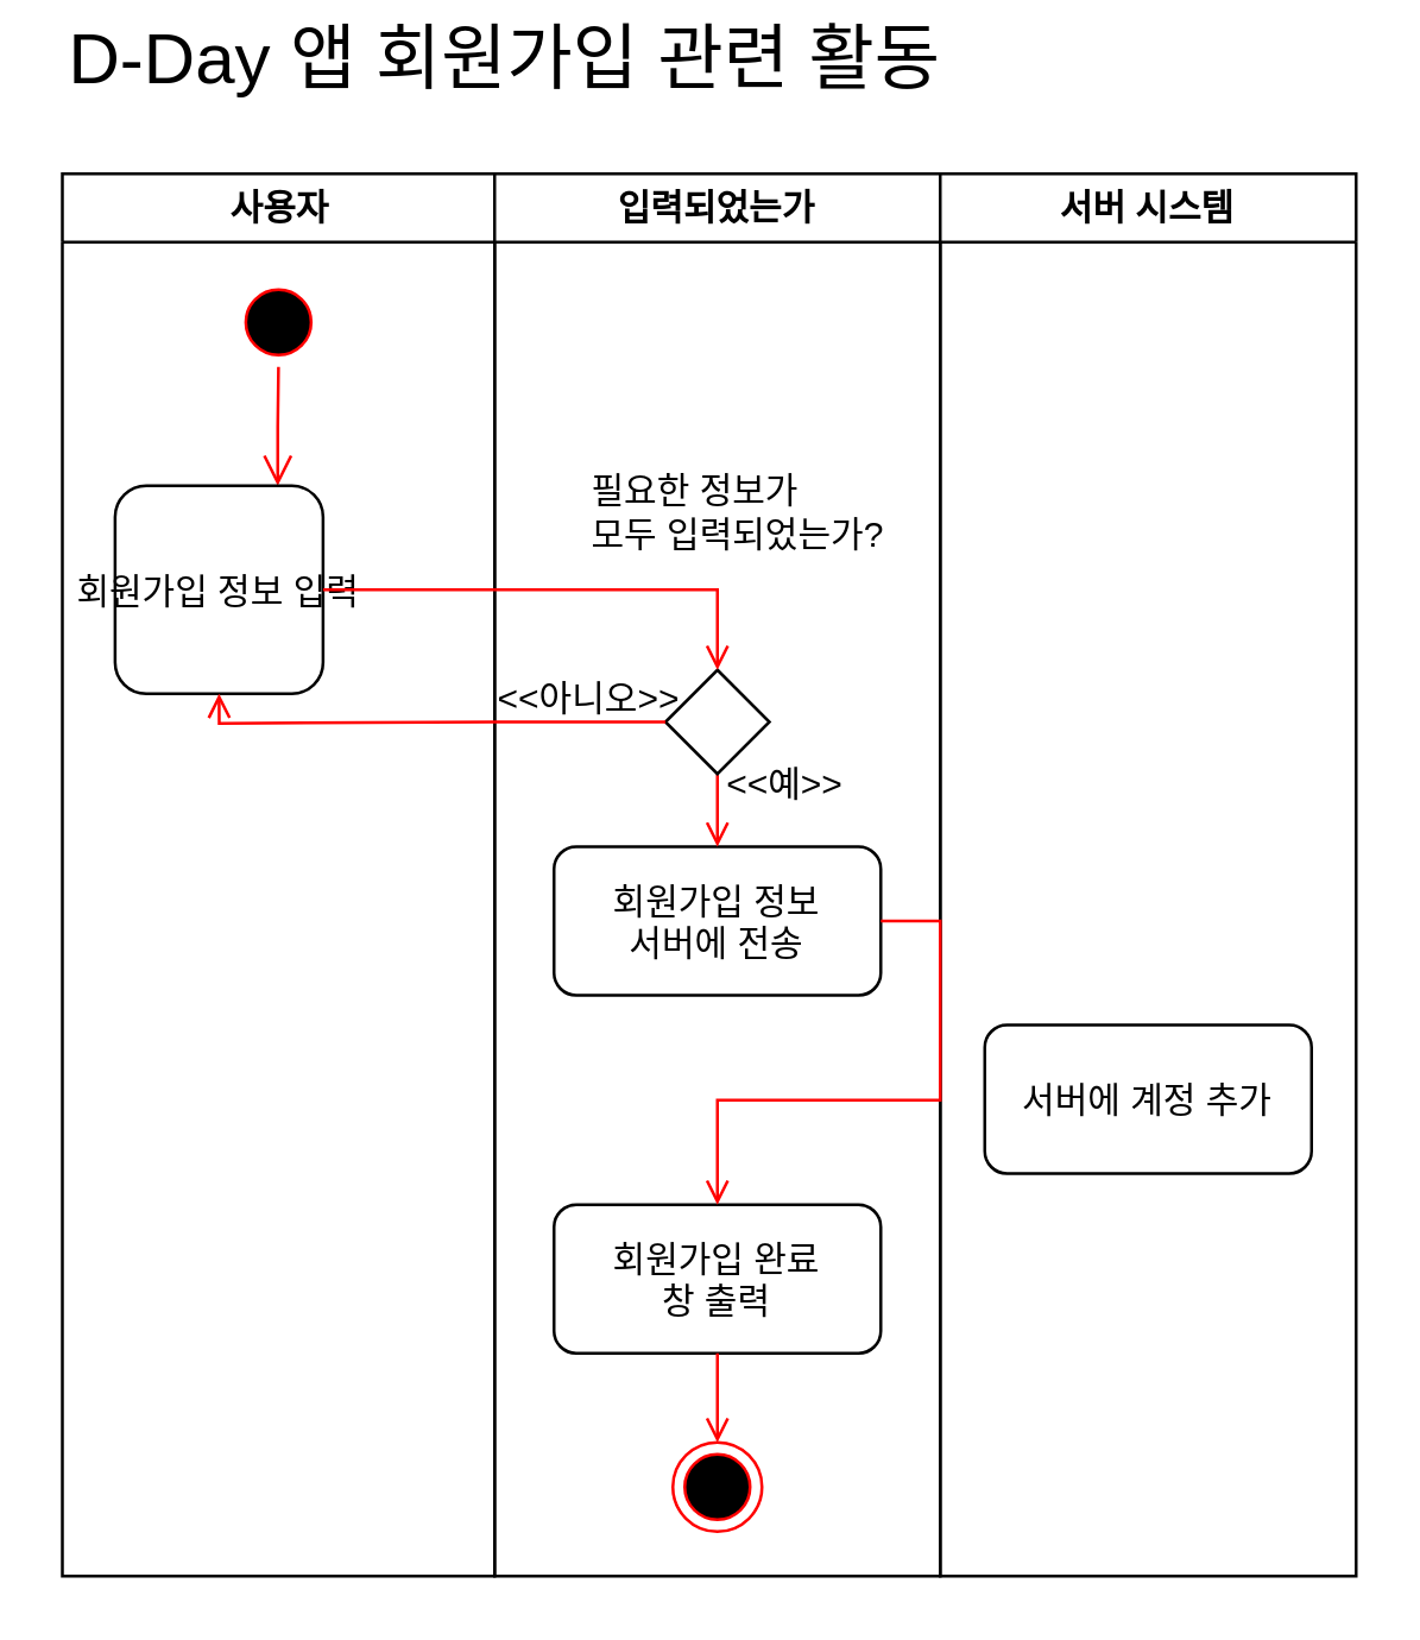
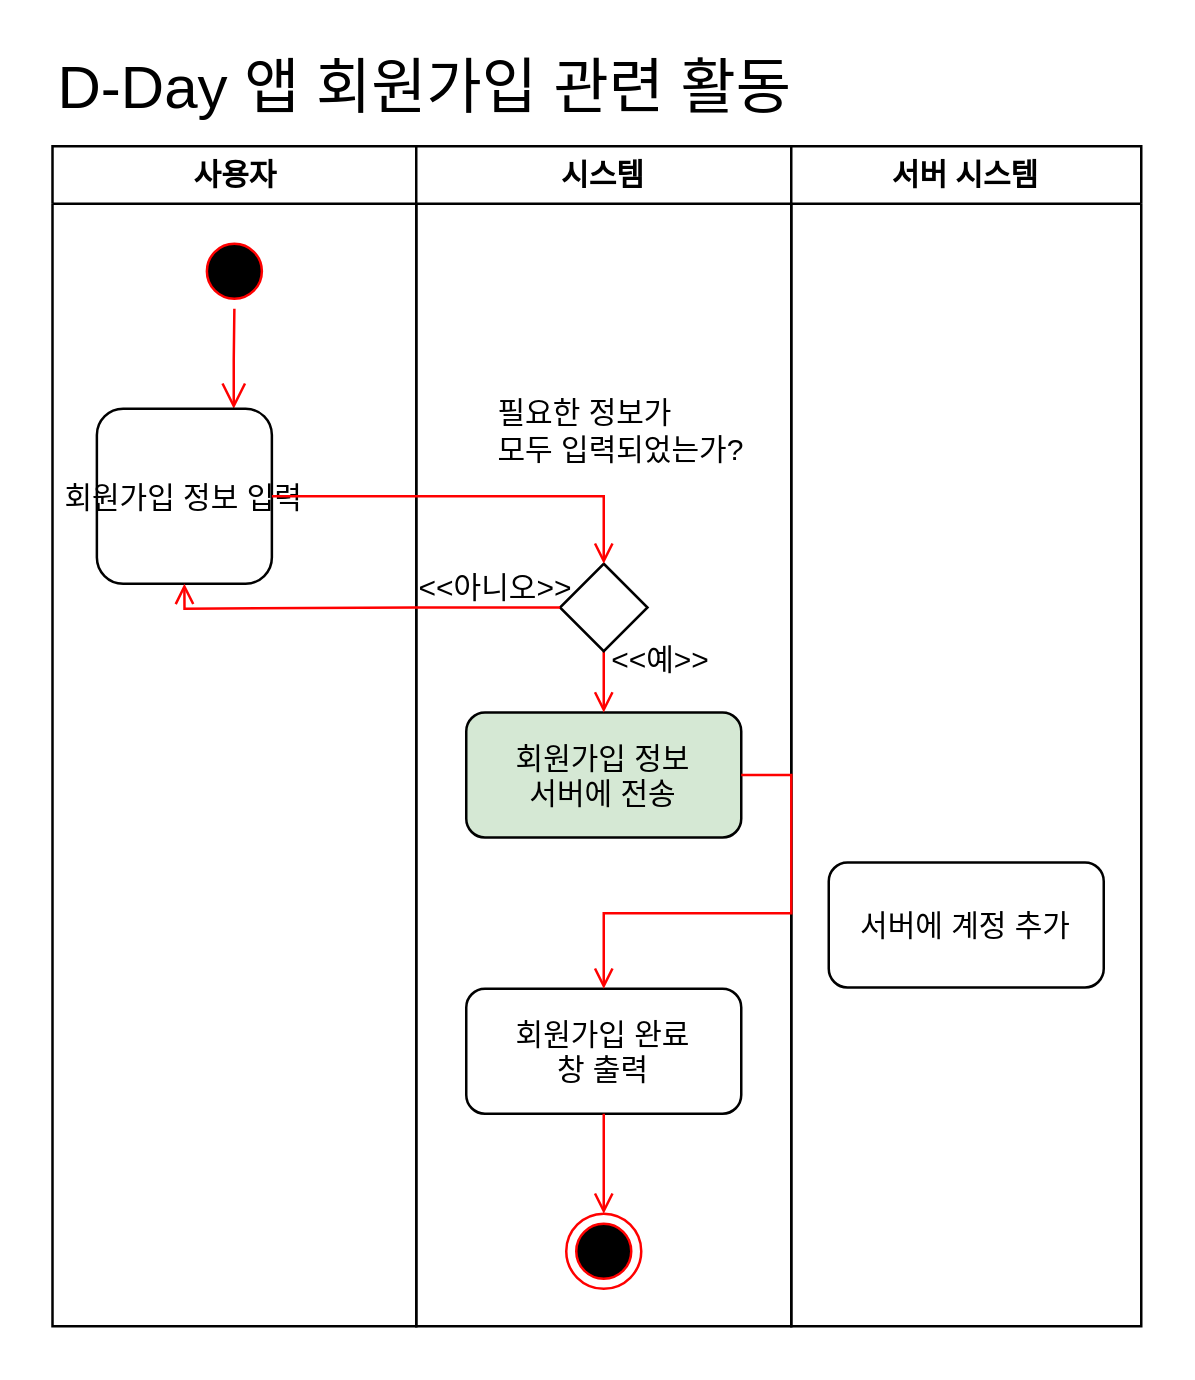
  <mxCell id="0" />
  <mxCell id="1" parent="0" />
  <mxCell id="2" value="사용자" style="swimlane;whiteSpace=wrap;startSize=23;" parent="1" vertex="1"><mxGeometry x="20.5" y="58" width="145.5" height="472" as="geometry"><mxRectangle x="164.5" y="128" width="70" height="30" as="alternateBounds" /></mxGeometry></mxCell>
  <mxCell id="3" value="" style="ellipse;shape=startState;fillColor=#000000;strokeColor=#ff0000;" parent="2" vertex="1"><mxGeometry x="57.75" y="35" width="30" height="30" as="geometry" /></mxCell>
  <mxCell id="4" value="" style="edgeStyle=elbowEdgeStyle;elbow=horizontal;verticalAlign=bottom;endArrow=open;endSize=8;strokeColor=#FF0000;endFill=1;rounded=0" parent="2" source="3" target="5" edge="1"><mxGeometry x="90" y="40" as="geometry"><mxPoint x="72.75" y="105" as="targetPoint" /></mxGeometry></mxCell>
  <mxCell id="5" value="회원가입 정보 입력" style="rounded=1;" parent="2" vertex="1"><mxGeometry x="17.75" y="105" width="70" height="70" as="geometry" /></mxCell>
- <mxCell id="6" value="입력되었는가" style="swimlane;whiteSpace=wrap;container=0;" parent="1" vertex="1"><mxGeometry x="166" y="58" width="150" height="472" as="geometry" /></mxCell>
- <mxCell id="7" value="회원가입 완료&#10;창 출력" style="rounded=1;" parent="6" vertex="1"><mxGeometry x="20" y="347" width="110" height="50" as="geometry" /></mxCell>
- <mxCell id="8" value="회원가입 정보&#10;서버에 전송" style="rounded=1;" parent="6" vertex="1"><mxGeometry x="20" y="226.5" width="110" height="50" as="geometry" /></mxCell>
+ <mxCell id="6" value="시스템" style="swimlane;whiteSpace=wrap;container=0;" parent="1" vertex="1"><mxGeometry x="166" y="58" width="150" height="472" as="geometry" /></mxCell>
+ <mxCell id="7" value="회원가입 완료&#10;창 출력" style="rounded=1;" parent="6" vertex="1"><mxGeometry x="20" y="337" width="110" height="50" as="geometry" /></mxCell>
+ <mxCell id="8" value="회원가입 정보&#10;서버에 전송" style="rounded=1;fillColor=#d5e8d4;" parent="6" vertex="1"><mxGeometry x="20" y="226.5" width="110" height="50" as="geometry" /></mxCell>
  <mxCell id="9" value="" style="endArrow=open;strokeColor=#FF0000;endFill=1;rounded=0;entryX=0.5;entryY=0;entryDx=0;entryDy=0;exitX=0.5;exitY=1;exitDx=0;exitDy=0;" parent="6" source="10" target="8" edge="1"><mxGeometry relative="1" as="geometry"><mxPoint x="197.5" y="221.5" as="sourcePoint" /><mxPoint x="135" y="419" as="targetPoint" /><Array as="points" /></mxGeometry></mxCell>
  <mxCell id="10" value="" style="rhombus;whiteSpace=wrap;html=1;" parent="6" vertex="1"><mxGeometry x="57.5" y="167" width="35" height="35" as="geometry" /></mxCell>
  <mxCell id="11" value="" style="ellipse;shape=endState;fillColor=#000000;strokeColor=#ff0000" parent="6" vertex="1"><mxGeometry x="60" y="427" width="30" height="30" as="geometry" /></mxCell>
  <mxCell id="12" value="" style="endArrow=open;strokeColor=#FF0000;endFill=1;rounded=0;entryX=0.5;entryY=0;entryDx=0;entryDy=0;exitX=0.5;exitY=1;exitDx=0;exitDy=0;" parent="6" source="7" target="11" edge="1"><mxGeometry relative="1" as="geometry"><mxPoint x="120.5" y="417" as="sourcePoint" /><mxPoint x="120" y="472" as="targetPoint" /><Array as="points" /></mxGeometry></mxCell>
- <mxCell id="13" value="D-Day 앱 회원가입 관련 활동" style="text;html=1;align=left;verticalAlign=middle;whiteSpace=wrap;rounded=0;fontSize=24;" parent="1" vertex="1"><mxGeometry x="20.5" y="5" width="315.5" height="30" as="geometry" /></mxCell>
+ <mxCell id="13" value="D-Day 앱 회원가입 관련 활동" style="text;html=1;align=left;verticalAlign=middle;whiteSpace=wrap;rounded=0;fontSize=24;" parent="1" vertex="1"><mxGeometry x="20.5" y="20" width="315.5" height="30" as="geometry" /></mxCell>
  <mxCell id="14" value="서버 시스템" style="swimlane;whiteSpace=wrap;startSize=23;" parent="1" vertex="1"><mxGeometry x="316" y="58" width="140" height="472" as="geometry" /></mxCell>
  <mxCell id="15" value="서버에 계정 추가" style="rounded=1;" parent="14" vertex="1"><mxGeometry x="15" y="286.5" width="110" height="50" as="geometry" /></mxCell>
  <mxCell id="16" value="" style="endArrow=open;strokeColor=#FF0000;endFill=1;rounded=0;entryX=0.5;entryY=1;entryDx=0;entryDy=0;exitX=0;exitY=0.5;exitDx=0;exitDy=0;edgeStyle=orthogonalEdgeStyle;" parent="1" source="10" target="5" edge="1"><mxGeometry relative="1" as="geometry"><mxPoint x="93" y="505" as="sourcePoint" /><mxPoint x="44" y="395" as="targetPoint" /></mxGeometry></mxCell>
  <mxCell id="17" value="" style="edgeStyle=orthogonalEdgeStyle;rounded=0;orthogonalLoop=1;jettySize=auto;html=1;endArrow=open;endFill=0;strokeColor=#FF0000;entryX=0.5;entryY=0;entryDx=0;entryDy=0;exitX=1;exitY=0.5;exitDx=0;exitDy=0;" parent="1" source="5" target="10" edge="1"><mxGeometry relative="1" as="geometry"><mxPoint x="316" y="188.034" as="sourcePoint" /><mxPoint x="386" y="188" as="targetPoint" /></mxGeometry></mxCell>
  <mxCell id="18" value="필요한 정보가&lt;div&gt;모두 입력되었는가?&lt;/div&gt;" style="text;html=1;align=left;verticalAlign=middle;whiteSpace=wrap;rounded=0;" parent="1" vertex="1"><mxGeometry x="197" y="157" width="102" height="30" as="geometry" /></mxCell>
  <mxCell id="19" value="" style="edgeStyle=orthogonalEdgeStyle;rounded=0;orthogonalLoop=1;jettySize=auto;html=1;endArrow=open;endFill=0;strokeColor=#FF0000;exitX=1;exitY=0.5;exitDx=0;exitDy=0;" parent="1" source="8" target="7" edge="1"><mxGeometry relative="1" as="geometry"><mxPoint x="149" y="212.5" as="sourcePoint" /><mxPoint x="254" y="235.5" as="targetPoint" /></mxGeometry></mxCell>
  <mxCell id="20" value="&amp;lt;&amp;lt;예&amp;gt;&amp;gt;" style="text;html=1;align=center;verticalAlign=middle;whiteSpace=wrap;rounded=0;" parent="1" vertex="1"><mxGeometry x="219" y="249" width="90" height="30" as="geometry" /></mxCell>
  <mxCell id="21" value="&amp;lt;&amp;lt;아니오&amp;gt;&amp;gt;" style="text;html=1;align=center;verticalAlign=middle;whiteSpace=wrap;rounded=0;" parent="1" vertex="1"><mxGeometry x="153" y="220" width="90" height="30" as="geometry" /></mxCell>
